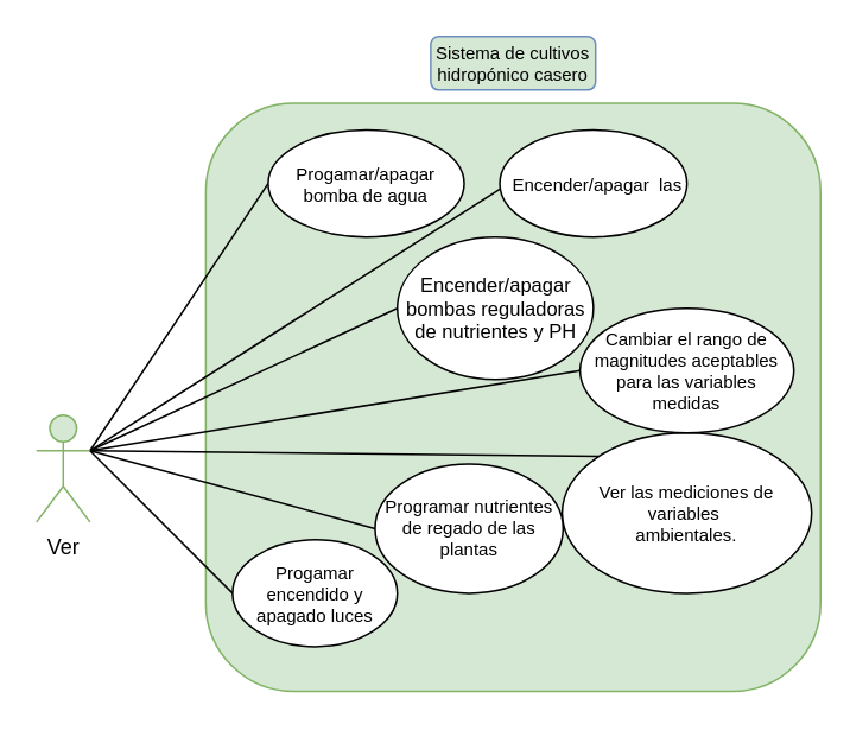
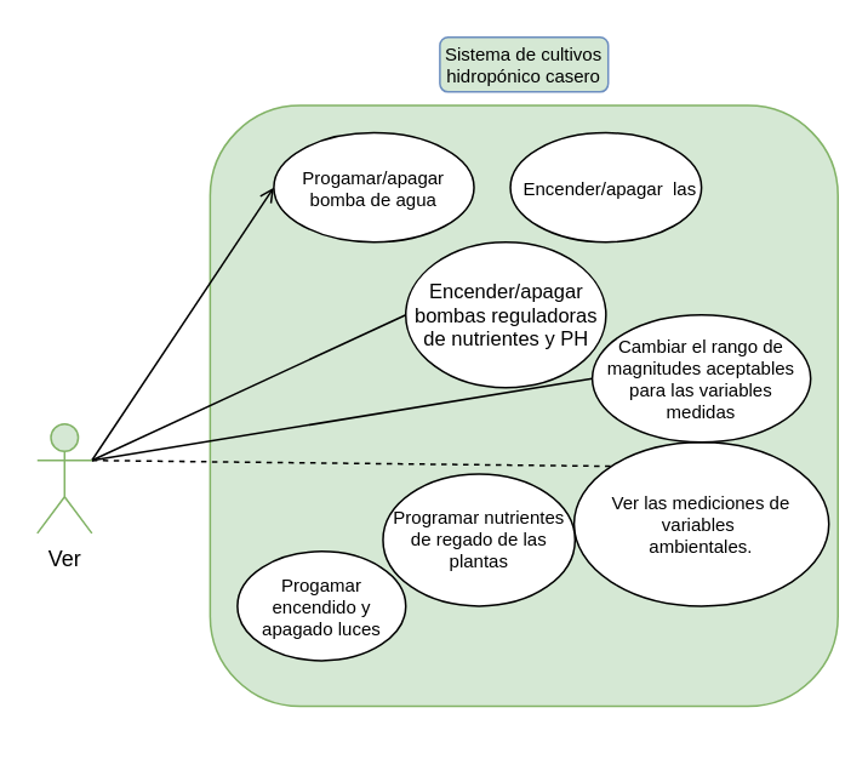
  <mxCell id="0" />
  <mxCell id="1" parent="0" />
  <mxCell id="2" value="" style="rounded=1;whiteSpace=wrap;html=1;rotation=-90;fillColor=#d5e8d4;strokeColor=#82b366;" parent="1" vertex="1"><mxGeometry x="122.5" y="50" width="330" height="345" as="geometry" /></mxCell>
- <mxCell id="3" style="edgeStyle=none;rounded=0;orthogonalLoop=1;jettySize=auto;html=1;exitX=1;exitY=0.333;exitDx=0;exitDy=0;exitPerimeter=0;entryX=0;entryY=0.5;entryDx=0;entryDy=0;endArrow=none;endFill=0;" parent="1" source="10" target="13" edge="1"><mxGeometry relative="1" as="geometry" /></mxCell>
- <mxCell id="4" style="edgeStyle=none;rounded=0;orthogonalLoop=1;jettySize=auto;html=1;exitX=1;exitY=0.333;exitDx=0;exitDy=0;exitPerimeter=0;entryX=0;entryY=0.5;entryDx=0;entryDy=0;endArrow=none;endFill=0;" parent="1" source="10" target="16" edge="1"><mxGeometry relative="1" as="geometry" /></mxCell>
+ <mxCell id="3" style="edgeStyle=none;rounded=0;orthogonalLoop=1;jettySize=auto;html=1;exitX=1;exitY=0.333;exitDx=0;exitDy=0;exitPerimeter=0;entryX=0;entryY=0.5;entryDx=0;entryDy=0;endArrow=open;endFill=0;" parent="1" source="10" target="13" edge="1"><mxGeometry relative="1" as="geometry" /></mxCell>
  <mxCell id="5" style="edgeStyle=none;rounded=0;orthogonalLoop=1;jettySize=auto;html=1;exitX=1;exitY=0.333;exitDx=0;exitDy=0;exitPerimeter=0;entryX=0;entryY=0.5;entryDx=0;entryDy=0;endArrow=none;endFill=0;" parent="1" source="10" target="18" edge="1"><mxGeometry relative="1" as="geometry" /></mxCell>
- <mxCell id="6" style="edgeStyle=none;rounded=0;orthogonalLoop=1;jettySize=auto;html=1;exitX=1;exitY=0.333;exitDx=0;exitDy=0;exitPerimeter=0;entryX=0;entryY=0;entryDx=0;entryDy=0;endArrow=none;endFill=0;" parent="1" source="10" target="19" edge="1"><mxGeometry relative="1" as="geometry" /></mxCell>
- <mxCell id="7" style="edgeStyle=none;rounded=0;orthogonalLoop=1;jettySize=auto;html=1;exitX=1;exitY=0.333;exitDx=0;exitDy=0;exitPerimeter=0;entryX=0;entryY=0.5;entryDx=0;entryDy=0;endArrow=none;endFill=0;" parent="1" source="10" target="20" edge="1"><mxGeometry relative="1" as="geometry" /></mxCell>
- <mxCell id="8" style="edgeStyle=none;rounded=0;orthogonalLoop=1;jettySize=auto;html=1;exitX=1;exitY=0.333;exitDx=0;exitDy=0;exitPerimeter=0;entryX=0;entryY=0.5;entryDx=0;entryDy=0;endArrow=none;endFill=0;" parent="1" source="10" target="17" edge="1"><mxGeometry relative="1" as="geometry" /></mxCell>
+ <mxCell id="6" style="edgeStyle=none;rounded=0;orthogonalLoop=1;jettySize=auto;html=1;exitX=1;exitY=0.333;exitDx=0;exitDy=0;exitPerimeter=0;entryX=0;entryY=0;entryDx=0;entryDy=0;endArrow=none;endFill=0;dashed=1;" parent="1" source="10" target="19" edge="1"><mxGeometry relative="1" as="geometry" /></mxCell>
  <mxCell id="9" style="edgeStyle=none;rounded=0;orthogonalLoop=1;jettySize=auto;html=1;exitX=1;exitY=0.333;exitDx=0;exitDy=0;exitPerimeter=0;entryX=0;entryY=0.5;entryDx=0;entryDy=0;fontSize=10;endArrow=none;endFill=0;" parent="1" source="10" target="21" edge="1"><mxGeometry relative="1" as="geometry" /></mxCell>
  <mxCell id="10" value="Ver" style="shape=umlActor;verticalLabelPosition=bottom;verticalAlign=top;html=1;outlineConnect=0;fillColor=#d5e8d4;strokeColor=#82b366;" parent="1" vertex="1"><mxGeometry x="20" y="232.5" width="30" height="60" as="geometry" /></mxCell>
  <mxCell id="11" value="" style="group;fontSize=10;" parent="1" vertex="1" connectable="0"><mxGeometry x="150" y="72.5" width="110" height="60" as="geometry" /></mxCell>
  <mxCell id="12" value="" style="ellipse;whiteSpace=wrap;html=1;" parent="11" vertex="1"><mxGeometry width="110" height="60" as="geometry" /></mxCell>
  <mxCell id="13" value="Progamar/apagar bomba de agua" style="text;html=1;strokeColor=none;fillColor=none;align=center;verticalAlign=middle;whiteSpace=wrap;rounded=0;fontSize=10;" parent="11" vertex="1"><mxGeometry y="16.25" width="110" height="27.5" as="geometry" /></mxCell>
  <mxCell id="14" value="" style="group;fontSize=11;" parent="1" vertex="1" connectable="0"><mxGeometry x="280" y="72.5" width="110" height="60" as="geometry" /></mxCell>
  <mxCell id="15" value="" style="ellipse;whiteSpace=wrap;html=1;" parent="14" vertex="1"><mxGeometry width="105" height="60" as="geometry" /></mxCell>
  <mxCell id="16" value="Encender/apagar&amp;nbsp; las" style="text;html=1;strokeColor=none;fillColor=none;align=center;verticalAlign=middle;whiteSpace=wrap;rounded=0;fontSize=10;" parent="14" vertex="1"><mxGeometry x="5" y="10" width="100" height="40" as="geometry" /></mxCell>
  <mxCell id="17" value="Progamar encendido y apagado luces" style="ellipse;whiteSpace=wrap;html=1;gradientColor=none;fontSize=10;" parent="1" vertex="1"><mxGeometry x="130" y="302.5" width="92.5" height="60" as="geometry" /></mxCell>
  <mxCell id="18" value="Encender/apagar bombas reguladoras de nutrientes y PH" style="ellipse;whiteSpace=wrap;html=1;gradientColor=none;fontSize=11;" parent="1" vertex="1"><mxGeometry x="222.5" y="132.5" width="110" height="80" as="geometry" /></mxCell>
  <mxCell id="19" value="Ver las mediciones de variables&amp;nbsp;&lt;br&gt;ambientales." style="ellipse;whiteSpace=wrap;html=1;gradientColor=none;fontSize=10;" parent="1" vertex="1"><mxGeometry x="315" y="242.5" width="140" height="90" as="geometry" /></mxCell>
  <mxCell id="20" value="Programar nutrientes de regado de las plantas" style="ellipse;whiteSpace=wrap;html=1;gradientColor=none;fontSize=10;" parent="1" vertex="1"><mxGeometry x="210" y="260" width="105.5" height="72.5" as="geometry" /></mxCell>
  <mxCell id="21" value="Cambiar el rango de magnitudes aceptables para las variables medidas" style="ellipse;whiteSpace=wrap;html=1;gradientColor=none;fontSize=10;" parent="1" vertex="1"><mxGeometry x="325" y="172.5" width="120" height="70" as="geometry" /></mxCell>
  <mxCell id="22" value="&lt;span&gt;Sistema de cultivos hidropónico casero&lt;/span&gt;" style="rounded=1;whiteSpace=wrap;html=1;fontSize=10;fillColor=#d5e8d4;strokeColor=#6c8ebf;" parent="1" vertex="1"><mxGeometry x="241.25" y="20" width="92.5" height="30" as="geometry" /></mxCell>
